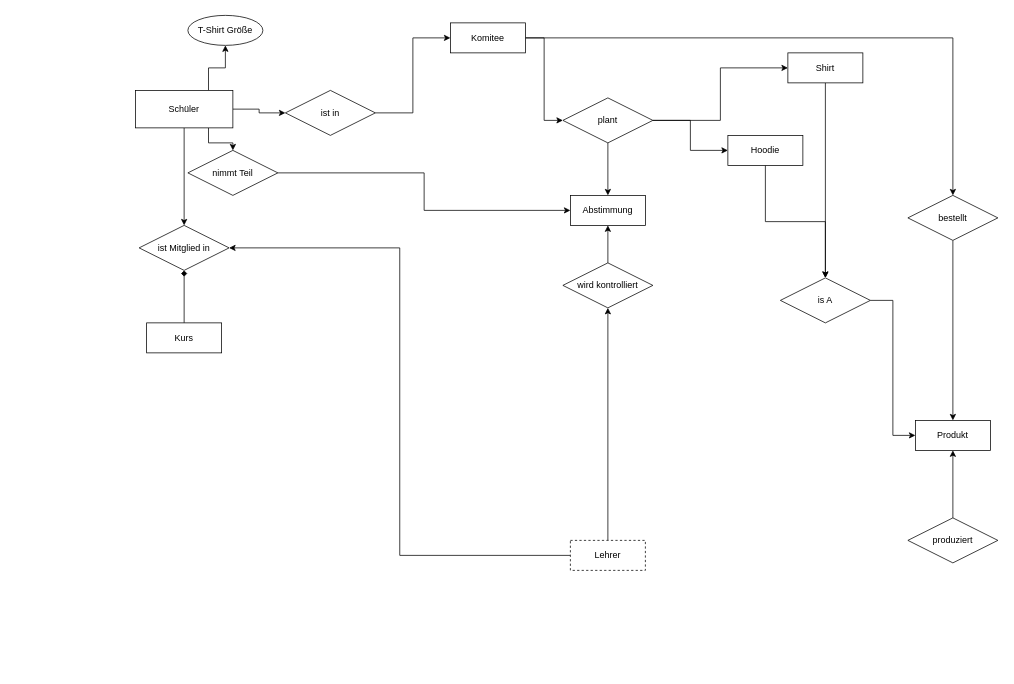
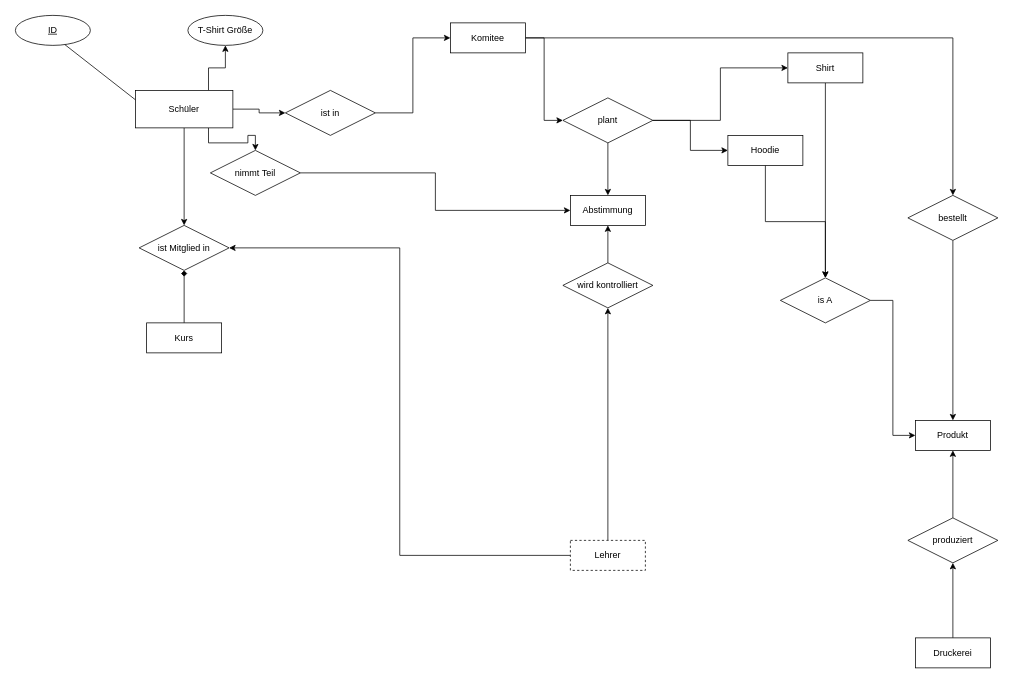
  <mxCell id="0" />
  <mxCell id="1" parent="0" />
  <mxCell id="2" style="edgeStyle=orthogonalEdgeStyle;rounded=0;orthogonalLoop=1;jettySize=auto;html=1;exitX=0.75;exitY=0;exitDx=0;exitDy=0;" parent="1" source="6" target="9" edge="1"><mxGeometry relative="1" as="geometry" /></mxCell>
  <mxCell id="3" style="edgeStyle=orthogonalEdgeStyle;rounded=0;orthogonalLoop=1;jettySize=auto;html=1;exitX=0.75;exitY=1;exitDx=0;exitDy=0;" parent="1" source="6" target="27" edge="1"><mxGeometry relative="1" as="geometry" /></mxCell>
  <mxCell id="4" style="edgeStyle=orthogonalEdgeStyle;rounded=0;orthogonalLoop=1;jettySize=auto;html=1;entryX=0;entryY=0.5;entryDx=0;entryDy=0;" parent="1" source="6" target="29" edge="1"><mxGeometry relative="1" as="geometry" /></mxCell>
  <mxCell id="5" style="edgeStyle=orthogonalEdgeStyle;rounded=0;orthogonalLoop=1;jettySize=auto;html=1;entryX=0.5;entryY=0;entryDx=0;entryDy=0;" parent="1" source="6" target="40" edge="1"><mxGeometry relative="1" as="geometry" /></mxCell>
  <mxCell id="6" value="Schüler" style="whiteSpace=wrap;html=1;align=center;" parent="1" vertex="1"><mxGeometry x="180" y="120" width="130" height="50" as="geometry" /></mxCell>
+ <mxCell id="7" value="ID" style="ellipse;whiteSpace=wrap;html=1;align=center;fontStyle=4;" parent="1" vertex="1"><mxGeometry x="20" y="20" width="100" height="40" as="geometry" /></mxCell>
+ <mxCell id="8" value="" style="endArrow=none;html=1;rounded=0;entryX=0;entryY=0.25;entryDx=0;entryDy=0;exitX=0.66;exitY=0.975;exitDx=0;exitDy=0;exitPerimeter=0;" parent="1" source="7" target="6" edge="1"><mxGeometry relative="1" as="geometry"><mxPoint x="20" y="240" as="sourcePoint" /><mxPoint x="180" y="240" as="targetPoint" /></mxGeometry></mxCell>
  <mxCell id="9" value="T-Shirt Größe" style="ellipse;whiteSpace=wrap;html=1;align=center;" parent="1" vertex="1"><mxGeometry x="250" y="20" width="100" height="40" as="geometry" /></mxCell>
+ <mxCell id="10" style="edgeStyle=orthogonalEdgeStyle;rounded=0;orthogonalLoop=1;jettySize=auto;html=1;entryX=0.5;entryY=1;entryDx=0;entryDy=0;" parent="1" source="11" target="39" edge="1"><mxGeometry relative="1" as="geometry" /></mxCell>
+ <mxCell id="11" value="&lt;div&gt;Druckerei&lt;/div&gt;" style="whiteSpace=wrap;html=1;align=center;" parent="1" vertex="1"><mxGeometry x="1220" y="850" width="100" height="40" as="geometry" /></mxCell>
  <mxCell id="12" style="edgeStyle=orthogonalEdgeStyle;rounded=0;orthogonalLoop=1;jettySize=auto;html=1;entryX=0.5;entryY=1;entryDx=0;entryDy=0;endArrow=diamond;" parent="1" source="13" target="40" edge="1"><mxGeometry relative="1" as="geometry" /></mxCell>
  <mxCell id="13" value="Kurs" style="whiteSpace=wrap;html=1;align=center;" parent="1" vertex="1"><mxGeometry x="195" y="430" width="100" height="40" as="geometry" /></mxCell>
  <mxCell id="14" style="edgeStyle=orthogonalEdgeStyle;rounded=0;orthogonalLoop=1;jettySize=auto;html=1;entryX=0;entryY=0.5;entryDx=0;entryDy=0;" parent="1" source="16" target="33" edge="1"><mxGeometry relative="1" as="geometry" /></mxCell>
  <mxCell id="15" style="edgeStyle=orthogonalEdgeStyle;rounded=0;orthogonalLoop=1;jettySize=auto;html=1;entryX=0.5;entryY=0;entryDx=0;entryDy=0;" parent="1" source="16" target="37" edge="1"><mxGeometry relative="1" as="geometry" /></mxCell>
  <mxCell id="16" value="Komitee" style="whiteSpace=wrap;html=1;align=center;" parent="1" vertex="1"><mxGeometry x="600" y="30" width="100" height="40" as="geometry" /></mxCell>
  <mxCell id="17" value="Produkt" style="whiteSpace=wrap;html=1;align=center;" parent="1" vertex="1"><mxGeometry x="1220" y="560" width="100" height="40" as="geometry" /></mxCell>
  <mxCell id="18" value="Abstimmung" style="whiteSpace=wrap;html=1;align=center;" parent="1" vertex="1"><mxGeometry x="760" y="260" width="100" height="40" as="geometry" /></mxCell>
  <mxCell id="19" style="edgeStyle=orthogonalEdgeStyle;rounded=0;orthogonalLoop=1;jettySize=auto;html=1;entryX=0.5;entryY=1;entryDx=0;entryDy=0;" parent="1" source="21" target="35" edge="1"><mxGeometry relative="1" as="geometry" /></mxCell>
  <mxCell id="20" style="edgeStyle=orthogonalEdgeStyle;rounded=0;orthogonalLoop=1;jettySize=auto;html=1;entryX=1;entryY=0.5;entryDx=0;entryDy=0;" parent="1" source="21" target="40" edge="1"><mxGeometry relative="1" as="geometry"><mxPoint x="310" y="340" as="targetPoint" /></mxGeometry></mxCell>
  <mxCell id="21" value="Lehrer" style="whiteSpace=wrap;html=1;align=center;dashed=1;" parent="1" vertex="1"><mxGeometry x="760" y="720" width="100" height="40" as="geometry" /></mxCell>
  <mxCell id="22" style="edgeStyle=orthogonalEdgeStyle;rounded=0;orthogonalLoop=1;jettySize=auto;html=1;entryX=0.5;entryY=0;entryDx=0;entryDy=0;" parent="1" source="23" target="42" edge="1"><mxGeometry relative="1" as="geometry" /></mxCell>
  <mxCell id="23" value="Shirt" style="whiteSpace=wrap;html=1;align=center;" parent="1" vertex="1"><mxGeometry x="1050" y="70" width="100" height="40" as="geometry" /></mxCell>
  <mxCell id="24" style="edgeStyle=orthogonalEdgeStyle;rounded=0;orthogonalLoop=1;jettySize=auto;html=1;" parent="1" source="25" target="42" edge="1"><mxGeometry relative="1" as="geometry" /></mxCell>
  <mxCell id="25" value="Hoodie" style="whiteSpace=wrap;html=1;align=center;" parent="1" vertex="1"><mxGeometry x="970" y="180" width="100" height="40" as="geometry" /></mxCell>
  <mxCell id="26" style="edgeStyle=orthogonalEdgeStyle;rounded=0;orthogonalLoop=1;jettySize=auto;html=1;entryX=0;entryY=0.5;entryDx=0;entryDy=0;" parent="1" source="27" target="18" edge="1"><mxGeometry relative="1" as="geometry" /></mxCell>
- <mxCell id="27" value="nimmt Teil" style="shape=rhombus;perimeter=rhombusPerimeter;whiteSpace=wrap;html=1;align=center;" parent="1" vertex="1"><mxGeometry x="250" y="200" width="120" height="60" as="geometry" /></mxCell>
+ <mxCell id="27" value="nimmt Teil" style="shape=rhombus;perimeter=rhombusPerimeter;whiteSpace=wrap;html=1;align=center;" parent="1" vertex="1"><mxGeometry x="280" y="200" width="120" height="60" as="geometry" /></mxCell>
  <mxCell id="28" style="edgeStyle=orthogonalEdgeStyle;rounded=0;orthogonalLoop=1;jettySize=auto;html=1;entryX=0;entryY=0.5;entryDx=0;entryDy=0;" parent="1" source="29" target="16" edge="1"><mxGeometry relative="1" as="geometry" /></mxCell>
  <mxCell id="29" value="ist in" style="shape=rhombus;perimeter=rhombusPerimeter;whiteSpace=wrap;html=1;align=center;" parent="1" vertex="1"><mxGeometry x="380" y="120" width="120" height="60" as="geometry" /></mxCell>
  <mxCell id="30" style="edgeStyle=orthogonalEdgeStyle;rounded=0;orthogonalLoop=1;jettySize=auto;html=1;entryX=0;entryY=0.5;entryDx=0;entryDy=0;" parent="1" source="33" target="23" edge="1"><mxGeometry relative="1" as="geometry" /></mxCell>
  <mxCell id="31" style="edgeStyle=orthogonalEdgeStyle;rounded=0;orthogonalLoop=1;jettySize=auto;html=1;entryX=0;entryY=0.5;entryDx=0;entryDy=0;" parent="1" source="33" target="25" edge="1"><mxGeometry relative="1" as="geometry" /></mxCell>
  <mxCell id="32" style="edgeStyle=orthogonalEdgeStyle;rounded=0;orthogonalLoop=1;jettySize=auto;html=1;entryX=0.5;entryY=0;entryDx=0;entryDy=0;" parent="1" source="33" target="18" edge="1"><mxGeometry relative="1" as="geometry" /></mxCell>
  <mxCell id="33" value="plant" style="shape=rhombus;perimeter=rhombusPerimeter;whiteSpace=wrap;html=1;align=center;" parent="1" vertex="1"><mxGeometry x="750" y="130" width="120" height="60" as="geometry" /></mxCell>
  <mxCell id="34" style="edgeStyle=orthogonalEdgeStyle;rounded=0;orthogonalLoop=1;jettySize=auto;html=1;entryX=0.5;entryY=1;entryDx=0;entryDy=0;" parent="1" source="35" target="18" edge="1"><mxGeometry relative="1" as="geometry" /></mxCell>
  <mxCell id="35" value="wird kontrolliert" style="shape=rhombus;perimeter=rhombusPerimeter;whiteSpace=wrap;html=1;align=center;" parent="1" vertex="1"><mxGeometry x="750" y="350" width="120" height="60" as="geometry" /></mxCell>
  <mxCell id="36" style="edgeStyle=orthogonalEdgeStyle;rounded=0;orthogonalLoop=1;jettySize=auto;html=1;entryX=0.5;entryY=0;entryDx=0;entryDy=0;" parent="1" source="37" target="17" edge="1"><mxGeometry relative="1" as="geometry" /></mxCell>
  <mxCell id="37" value="bestellt" style="shape=rhombus;perimeter=rhombusPerimeter;whiteSpace=wrap;html=1;align=center;" parent="1" vertex="1"><mxGeometry x="1210" y="260" width="120" height="60" as="geometry" /></mxCell>
  <mxCell id="38" style="edgeStyle=orthogonalEdgeStyle;rounded=0;orthogonalLoop=1;jettySize=auto;html=1;entryX=0.5;entryY=1;entryDx=0;entryDy=0;" parent="1" source="39" target="17" edge="1"><mxGeometry relative="1" as="geometry" /></mxCell>
  <mxCell id="39" value="produziert" style="shape=rhombus;perimeter=rhombusPerimeter;whiteSpace=wrap;html=1;align=center;" parent="1" vertex="1"><mxGeometry x="1210" y="690" width="120" height="60" as="geometry" /></mxCell>
  <mxCell id="40" value="ist Mitglied in " style="shape=rhombus;perimeter=rhombusPerimeter;whiteSpace=wrap;html=1;align=center;" parent="1" vertex="1"><mxGeometry x="185" y="300" width="120" height="60" as="geometry" /></mxCell>
  <mxCell id="41" style="edgeStyle=orthogonalEdgeStyle;rounded=0;orthogonalLoop=1;jettySize=auto;html=1;entryX=0;entryY=0.5;entryDx=0;entryDy=0;" parent="1" source="42" target="17" edge="1"><mxGeometry relative="1" as="geometry" /></mxCell>
  <mxCell id="42" value="is A" style="shape=rhombus;perimeter=rhombusPerimeter;whiteSpace=wrap;html=1;align=center;" parent="1" vertex="1"><mxGeometry x="1040" y="370" width="120" height="60" as="geometry" /></mxCell>
